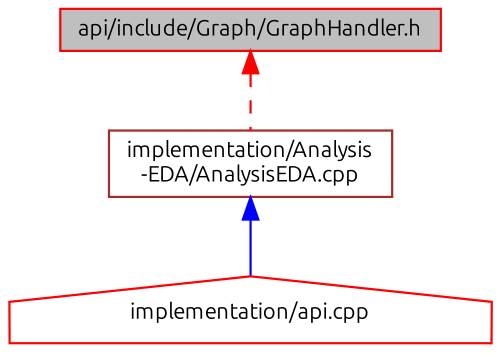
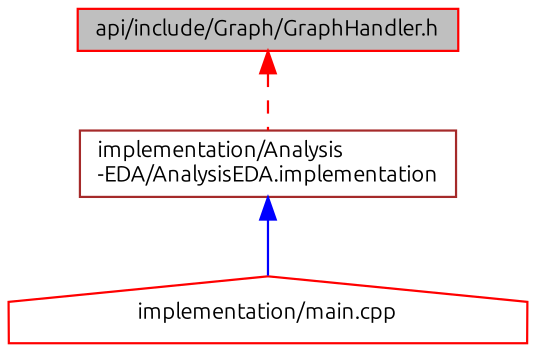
  digraph {
    fontname=Ubuntu
    node [color=red fillcolor=white fontname=Ubuntu fontsize=10 shape=box style=filled]
    edge [dir=back fontname=Ubuntu fontsize=10 labelfontname="FreeSans.ttf" labelfontsize=10]
    n1 [fillcolor=grey75 fontcolor=black height=0.2 label="api/include/Graph/GraphHandler.h" width=0.4]
-   n2 [color=brown height=0.2 label="implementation/Analysis\l-EDA/AnalysisEDA.cpp" width=0.4]
-   n3 [height=0.2 label="implementation/api.cpp" shape=house width=0.4]
+   n2 [color=brown height=0.2 label="implementation/Analysis\l-EDA/AnalysisEDA.implementation" width=0.4]
+   n3 [height=0.2 label="implementation/main.cpp" shape=house width=0.4]
    n1 -> n2 [color=red style=dashed]
    n2 -> n3 [color=blue style=solid]
  }
